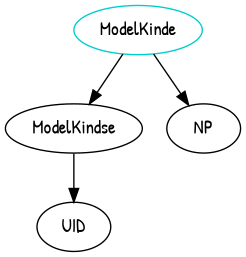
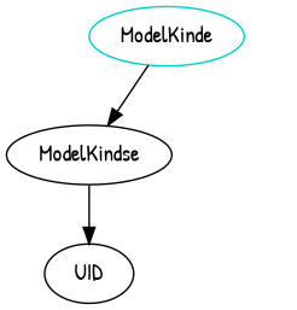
  digraph {
    fontname="Patrick Hand"
    node [fontname="Patrick Hand"]
    edge [fontname="Patrick Hand"]
    n1 [color=cyan3 label=ModelKinde shape=oval]
    ModelKindse
-   NP
    UID
    n1 -> ModelKindse
-   n1 -> NP
    ModelKindse -> UID
  }
